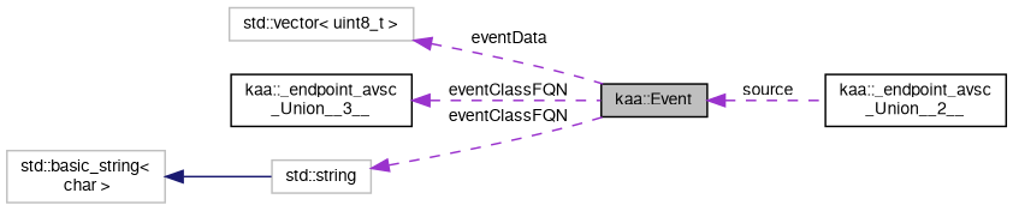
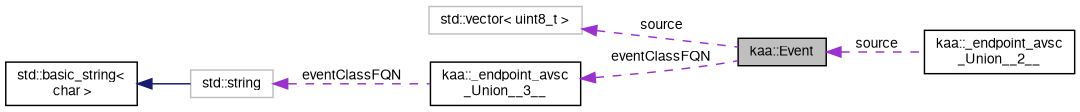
  digraph {
    rankdir=LR
    node [color=black fontname=FreeSans fontsize=10 shape=record]
    edge [color=darkorchid3 dir=back fontname=FreeSans fontsize=10 labelfontname=FreeSans labelfontsize=10 style=dashed]
    n1 [fillcolor=grey75 fontcolor=black height=0.2 label="kaa::Event" style=filled width=0.4]
    n2 [height=0.2 label="kaa::_endpoint_avsc\l_Union__2__" width=0.4]
    n3 [color=grey75 height=0.2 label="std::vector\< uint8_t \>" width=0.4]
    n4 [height=0.2 label="kaa::_endpoint_avsc\l_Union__3__" width=0.4]
    n5 [color=grey75 height=0.2 label="std::string" width=0.4]
-   n6 [color=grey75 height=0.2 label="std::basic_string\<\l char \>" width=0.4]
+   n6 [height=0.2 label="std::basic_string\<\l char \>" width=0.4]
    n1 -> n2 [label=" source"]
-   n3 -> n1 [label=" eventData"]
+   n3 -> n1 [label=" source"]
    n4 -> n1 [label=" eventClassFQN"]
-   n5 -> n1 [label=" eventClassFQN"]
+   n5 -> n4 [label=" eventClassFQN"]
    n6 -> n5 [color=midnightblue style=solid]
  }
